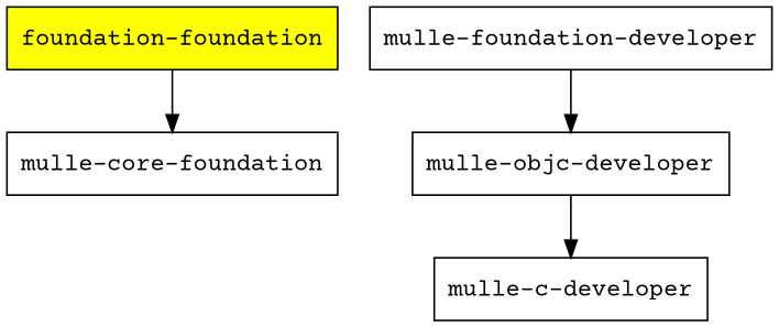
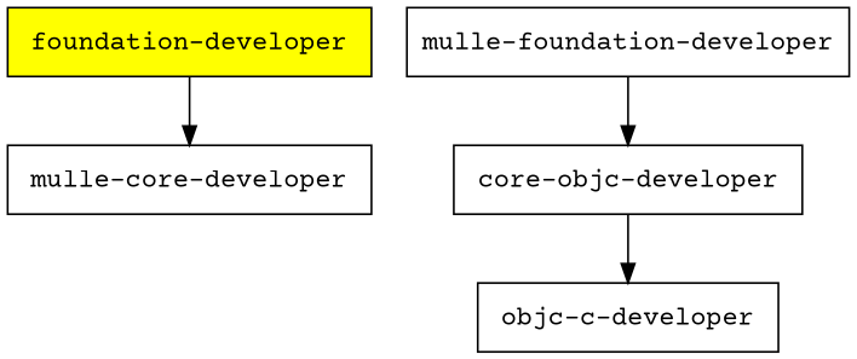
  digraph {
    fontname="Courier Prime"
    rankdir=TD
    node [fillcolor=white fontname="Courier Prime" shape=box style=filled]
    edge [fontname="Courier Prime"]
-   "foundation-developer" [fillcolor=yellow label="foundation-foundation"]
-   "mulle-core-developer" [label="mulle-core-foundation"]
+   "foundation-developer" [fillcolor=yellow]
+   "mulle-core-developer"
    "mulle-foundation-developer"
-   "mulle-objc-developer"
-   "mulle-c-developer"
+   "mulle-objc-developer" [label="core-objc-developer"]
+   "mulle-c-developer" [label="objc-c-developer"]
    "foundation-developer" -> "mulle-core-developer"
    "mulle-foundation-developer" -> "mulle-objc-developer"
    "mulle-objc-developer" -> "mulle-c-developer"
  }
